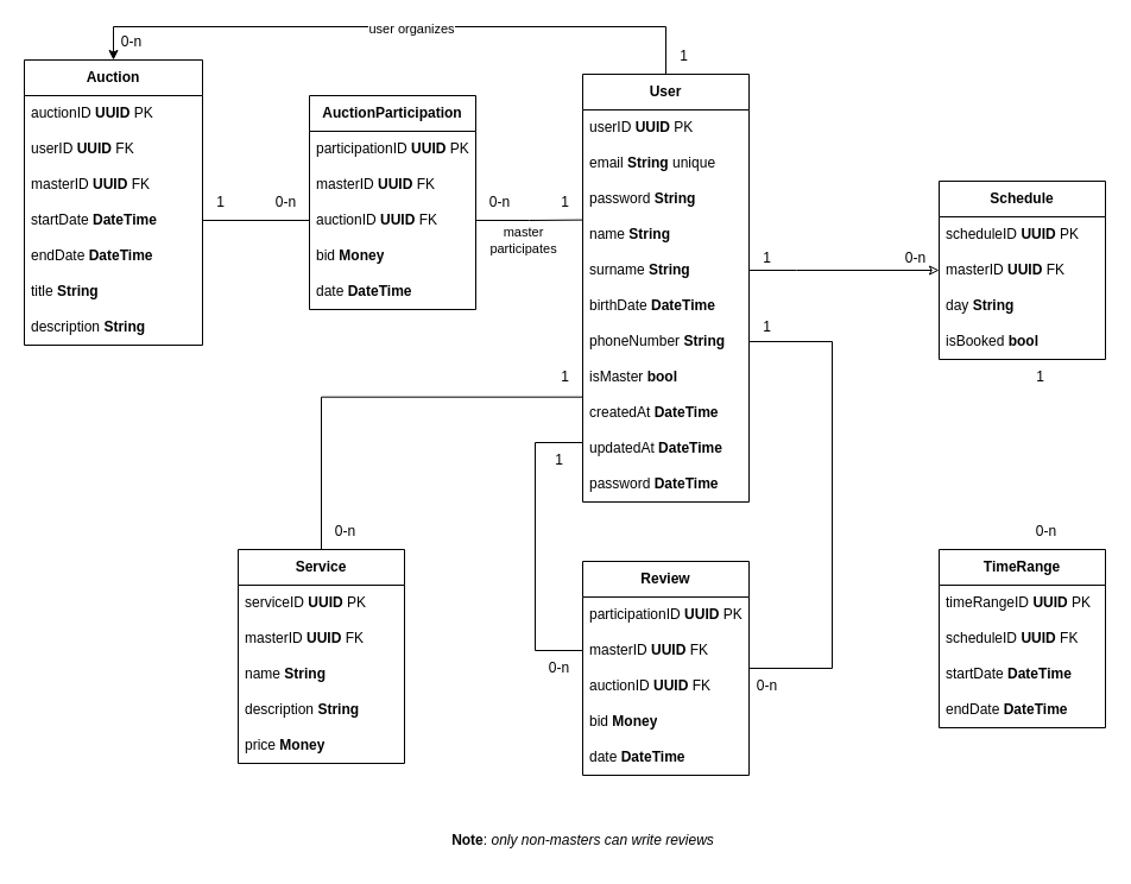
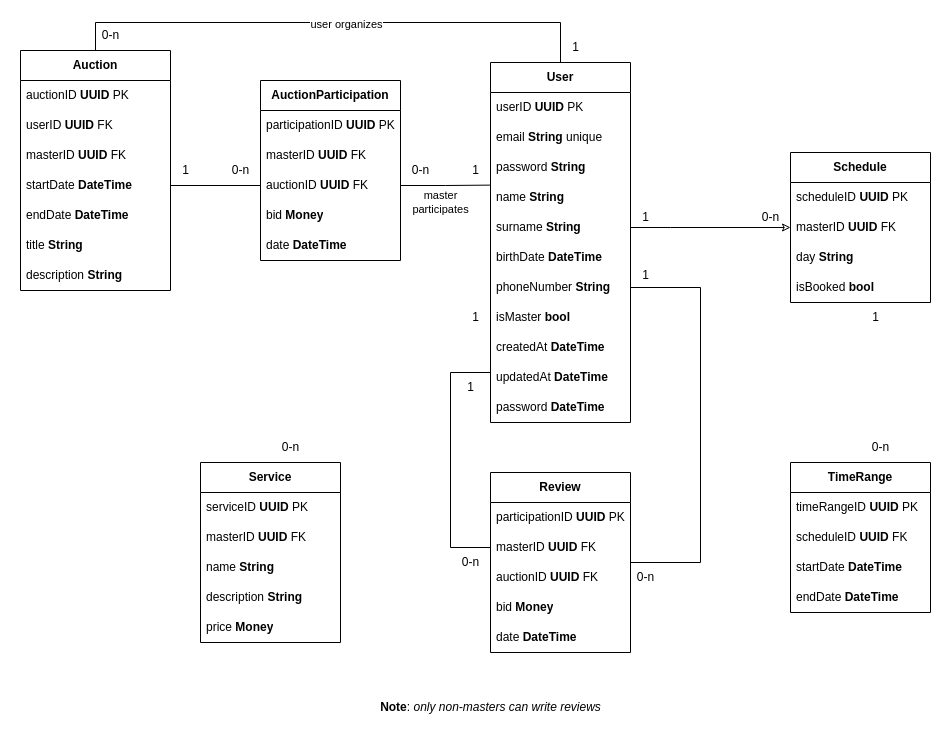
  <mxCell id="0" />
  <mxCell id="1" parent="0" />
  <mxCell id="2" value="&lt;b&gt;Auction&lt;/b&gt;" style="swimlane;fontStyle=0;childLayout=stackLayout;horizontal=1;startSize=30;horizontalStack=0;resizeParent=1;resizeParentMax=0;resizeLast=0;collapsible=1;marginBottom=0;whiteSpace=wrap;html=1;" vertex="1" parent="1"><mxGeometry x="20" y="50" width="150" height="240" as="geometry" /></mxCell>
  <mxCell id="3" value="auctionID &lt;b&gt;UUID &lt;/b&gt;PK" style="text;strokeColor=none;fillColor=none;align=left;verticalAlign=middle;spacingLeft=4;spacingRight=4;overflow=hidden;points=[[0,0.5],[1,0.5]];portConstraint=eastwest;rotatable=0;whiteSpace=wrap;html=1;" vertex="1" parent="2"><mxGeometry y="30" width="150" height="30" as="geometry" /></mxCell>
  <mxCell id="4" value="userID &lt;b&gt;UUID&lt;/b&gt; FK" style="text;strokeColor=none;fillColor=none;align=left;verticalAlign=middle;spacingLeft=4;spacingRight=4;overflow=hidden;points=[[0,0.5],[1,0.5]];portConstraint=eastwest;rotatable=0;whiteSpace=wrap;html=1;" vertex="1" parent="2"><mxGeometry y="60" width="150" height="30" as="geometry" /></mxCell>
  <mxCell id="5" value="masterID &lt;b&gt;UUID&lt;/b&gt; FK" style="text;strokeColor=none;fillColor=none;align=left;verticalAlign=middle;spacingLeft=4;spacingRight=4;overflow=hidden;points=[[0,0.5],[1,0.5]];portConstraint=eastwest;rotatable=0;whiteSpace=wrap;html=1;" vertex="1" parent="2"><mxGeometry y="90" width="150" height="30" as="geometry" /></mxCell>
  <mxCell id="6" value="startDate &lt;b&gt;DateTime&lt;/b&gt; " style="text;strokeColor=none;fillColor=none;align=left;verticalAlign=middle;spacingLeft=4;spacingRight=4;overflow=hidden;points=[[0,0.5],[1,0.5]];portConstraint=eastwest;rotatable=0;whiteSpace=wrap;html=1;" vertex="1" parent="2"><mxGeometry y="120" width="150" height="30" as="geometry" /></mxCell>
  <mxCell id="7" value="endDate &lt;b&gt;DateTime&lt;/b&gt;" style="text;strokeColor=none;fillColor=none;align=left;verticalAlign=middle;spacingLeft=4;spacingRight=4;overflow=hidden;points=[[0,0.5],[1,0.5]];portConstraint=eastwest;rotatable=0;whiteSpace=wrap;html=1;" vertex="1" parent="2"><mxGeometry y="150" width="150" height="30" as="geometry" /></mxCell>
  <mxCell id="8" value="title &lt;b&gt;String&lt;/b&gt;" style="text;strokeColor=none;fillColor=none;align=left;verticalAlign=middle;spacingLeft=4;spacingRight=4;overflow=hidden;points=[[0,0.5],[1,0.5]];portConstraint=eastwest;rotatable=0;whiteSpace=wrap;html=1;" vertex="1" parent="2"><mxGeometry y="180" width="150" height="30" as="geometry" /></mxCell>
  <mxCell id="9" value="description &lt;b&gt;String&lt;/b&gt;" style="text;strokeColor=none;fillColor=none;align=left;verticalAlign=middle;spacingLeft=4;spacingRight=4;overflow=hidden;points=[[0,0.5],[1,0.5]];portConstraint=eastwest;rotatable=0;whiteSpace=wrap;html=1;" vertex="1" parent="2"><mxGeometry y="210" width="150" height="30" as="geometry" /></mxCell>
  <mxCell id="10" value="&lt;b&gt;AuctionParticipation&lt;/b&gt;" style="swimlane;fontStyle=0;childLayout=stackLayout;horizontal=1;startSize=30;horizontalStack=0;resizeParent=1;resizeParentMax=0;resizeLast=0;collapsible=1;marginBottom=0;whiteSpace=wrap;html=1;" vertex="1" parent="1"><mxGeometry x="260" y="80" width="140" height="180" as="geometry"><mxRectangle x="430" y="270" width="160" height="30" as="alternateBounds" /></mxGeometry></mxCell>
  <mxCell id="11" value="participationID &lt;b&gt;UUID&lt;/b&gt; PK" style="text;strokeColor=none;fillColor=none;align=left;verticalAlign=middle;spacingLeft=4;spacingRight=4;overflow=hidden;points=[[0,0.5],[1,0.5]];portConstraint=eastwest;rotatable=0;whiteSpace=wrap;html=1;" vertex="1" parent="10"><mxGeometry y="30" width="140" height="30" as="geometry" /></mxCell>
  <mxCell id="12" value="&lt;div&gt;masterID &lt;b&gt;UUID&lt;/b&gt; FK&lt;br&gt;&lt;/div&gt;" style="text;strokeColor=none;fillColor=none;align=left;verticalAlign=middle;spacingLeft=4;spacingRight=4;overflow=hidden;points=[[0,0.5],[1,0.5]];portConstraint=eastwest;rotatable=0;whiteSpace=wrap;html=1;" vertex="1" parent="10"><mxGeometry y="60" width="140" height="30" as="geometry" /></mxCell>
  <mxCell id="13" value="auctionID &lt;b&gt;UUID &lt;/b&gt;FK" style="text;strokeColor=none;fillColor=none;align=left;verticalAlign=middle;spacingLeft=4;spacingRight=4;overflow=hidden;points=[[0,0.5],[1,0.5]];portConstraint=eastwest;rotatable=0;whiteSpace=wrap;html=1;" vertex="1" parent="10"><mxGeometry y="90" width="140" height="30" as="geometry" /></mxCell>
  <mxCell id="14" value="bid &lt;b&gt;Money&lt;/b&gt;" style="text;strokeColor=none;fillColor=none;align=left;verticalAlign=middle;spacingLeft=4;spacingRight=4;overflow=hidden;points=[[0,0.5],[1,0.5]];portConstraint=eastwest;rotatable=0;whiteSpace=wrap;html=1;" vertex="1" parent="10"><mxGeometry y="120" width="140" height="30" as="geometry" /></mxCell>
  <mxCell id="15" value="date &lt;b&gt;DateTime&lt;/b&gt;" style="text;strokeColor=none;fillColor=none;align=left;verticalAlign=middle;spacingLeft=4;spacingRight=4;overflow=hidden;points=[[0,0.5],[1,0.5]];portConstraint=eastwest;rotatable=0;whiteSpace=wrap;html=1;" vertex="1" parent="10"><mxGeometry y="150" width="140" height="30" as="geometry" /></mxCell>
  <mxCell id="16" style="edgeStyle=orthogonalEdgeStyle;rounded=0;orthogonalLoop=1;jettySize=auto;html=1;entryX=1;entryY=0.5;entryDx=0;entryDy=0;endArrow=none;endFill=0;" edge="1" parent="1" source="13" target="6"><mxGeometry relative="1" as="geometry" /></mxCell>
  <mxCell id="17" value="&lt;b&gt;Service&lt;/b&gt;" style="swimlane;fontStyle=0;childLayout=stackLayout;horizontal=1;startSize=30;horizontalStack=0;resizeParent=1;resizeParentMax=0;resizeLast=0;collapsible=1;marginBottom=0;whiteSpace=wrap;html=1;" vertex="1" parent="1"><mxGeometry x="200" y="462" width="140" height="180" as="geometry"><mxRectangle x="430" y="270" width="160" height="30" as="alternateBounds" /></mxGeometry></mxCell>
  <mxCell id="18" value="&lt;div&gt;serviceID &lt;b&gt;UUID&lt;/b&gt; PK&lt;/div&gt;" style="text;strokeColor=none;fillColor=none;align=left;verticalAlign=middle;spacingLeft=4;spacingRight=4;overflow=hidden;points=[[0,0.5],[1,0.5]];portConstraint=eastwest;rotatable=0;whiteSpace=wrap;html=1;" vertex="1" parent="17"><mxGeometry y="30" width="140" height="30" as="geometry" /></mxCell>
  <mxCell id="19" value="&lt;div&gt;masterID &lt;b&gt;UUID&lt;/b&gt; FK&lt;br&gt;&lt;/div&gt;" style="text;strokeColor=none;fillColor=none;align=left;verticalAlign=middle;spacingLeft=4;spacingRight=4;overflow=hidden;points=[[0,0.5],[1,0.5]];portConstraint=eastwest;rotatable=0;whiteSpace=wrap;html=1;" vertex="1" parent="17"><mxGeometry y="60" width="140" height="30" as="geometry" /></mxCell>
  <mxCell id="20" value="name &lt;b&gt;String&lt;/b&gt;" style="text;strokeColor=none;fillColor=none;align=left;verticalAlign=middle;spacingLeft=4;spacingRight=4;overflow=hidden;points=[[0,0.5],[1,0.5]];portConstraint=eastwest;rotatable=0;whiteSpace=wrap;html=1;" vertex="1" parent="17"><mxGeometry y="90" width="140" height="30" as="geometry" /></mxCell>
  <mxCell id="21" value="description &lt;b&gt;String&lt;/b&gt;" style="text;strokeColor=none;fillColor=none;align=left;verticalAlign=middle;spacingLeft=4;spacingRight=4;overflow=hidden;points=[[0,0.5],[1,0.5]];portConstraint=eastwest;rotatable=0;whiteSpace=wrap;html=1;" vertex="1" parent="17"><mxGeometry y="120" width="140" height="30" as="geometry" /></mxCell>
  <mxCell id="22" value="price &lt;b&gt;Money&lt;/b&gt;" style="text;strokeColor=none;fillColor=none;align=left;verticalAlign=middle;spacingLeft=4;spacingRight=4;overflow=hidden;points=[[0,0.5],[1,0.5]];portConstraint=eastwest;rotatable=0;whiteSpace=wrap;html=1;" vertex="1" parent="17"><mxGeometry y="150" width="140" height="30" as="geometry" /></mxCell>
  <mxCell id="23" style="edgeStyle=orthogonalEdgeStyle;rounded=0;orthogonalLoop=1;jettySize=auto;html=1;endArrow=classic;endFill=0;" edge="1" parent="1" source="26" target="44"><mxGeometry relative="1" as="geometry"><Array as="points"><mxPoint x="670" y="227" /><mxPoint x="670" y="227" /></Array></mxGeometry></mxCell>
- <mxCell id="24" style="edgeStyle=orthogonalEdgeStyle;rounded=0;orthogonalLoop=1;jettySize=auto;html=1;entryX=0.5;entryY=0;entryDx=0;entryDy=0;" edge="1" parent="1" source="26" target="2"><mxGeometry relative="1" as="geometry"><Array as="points"><mxPoint x="560" y="22" /><mxPoint x="95" y="22" /></Array></mxGeometry></mxCell>
+ <mxCell id="24" style="edgeStyle=orthogonalEdgeStyle;rounded=0;orthogonalLoop=1;jettySize=auto;html=1;entryX=0.5;entryY=0;entryDx=0;entryDy=0;endArrow=none;" edge="1" parent="1" source="26" target="2"><mxGeometry relative="1" as="geometry"><Array as="points"><mxPoint x="560" y="22" /><mxPoint x="95" y="22" /></Array></mxGeometry></mxCell>
  <mxCell id="25" value="user organizes" style="edgeLabel;html=1;align=center;verticalAlign=middle;resizable=0;points=[];" vertex="1" connectable="0" parent="24"><mxGeometry x="-0.045" y="1" relative="1" as="geometry"><mxPoint as="offset" /></mxGeometry></mxCell>
  <mxCell id="26" value="&lt;b&gt;User&lt;/b&gt;" style="swimlane;fontStyle=0;childLayout=stackLayout;horizontal=1;startSize=30;horizontalStack=0;resizeParent=1;resizeParentMax=0;resizeLast=0;collapsible=1;marginBottom=0;whiteSpace=wrap;html=1;" vertex="1" parent="1"><mxGeometry x="490" y="62" width="140" height="360" as="geometry"><mxRectangle x="430" y="270" width="160" height="30" as="alternateBounds" /></mxGeometry></mxCell>
  <mxCell id="27" value="userID &lt;b&gt;UUID&lt;/b&gt; PK" style="text;strokeColor=none;fillColor=none;align=left;verticalAlign=middle;spacingLeft=4;spacingRight=4;overflow=hidden;points=[[0,0.5],[1,0.5]];portConstraint=eastwest;rotatable=0;whiteSpace=wrap;html=1;" vertex="1" parent="26"><mxGeometry y="30" width="140" height="30" as="geometry" /></mxCell>
  <mxCell id="28" value="email &lt;b&gt;String &lt;/b&gt;unique" style="text;strokeColor=none;fillColor=none;align=left;verticalAlign=middle;spacingLeft=4;spacingRight=4;overflow=hidden;points=[[0,0.5],[1,0.5]];portConstraint=eastwest;rotatable=0;whiteSpace=wrap;html=1;" vertex="1" parent="26"><mxGeometry y="60" width="140" height="30" as="geometry" /></mxCell>
  <mxCell id="29" value="password &lt;b&gt;String&lt;/b&gt;" style="text;strokeColor=none;fillColor=none;align=left;verticalAlign=middle;spacingLeft=4;spacingRight=4;overflow=hidden;points=[[0,0.5],[1,0.5]];portConstraint=eastwest;rotatable=0;whiteSpace=wrap;html=1;" vertex="1" parent="26"><mxGeometry y="90" width="140" height="30" as="geometry" /></mxCell>
  <mxCell id="30" value="name &lt;b&gt;String&lt;/b&gt;" style="text;strokeColor=none;fillColor=none;align=left;verticalAlign=middle;spacingLeft=4;spacingRight=4;overflow=hidden;points=[[0,0.5],[1,0.5]];portConstraint=eastwest;rotatable=0;whiteSpace=wrap;html=1;" vertex="1" parent="26"><mxGeometry y="120" width="140" height="30" as="geometry" /></mxCell>
  <mxCell id="31" value="surname &lt;b&gt;String&lt;/b&gt;" style="text;strokeColor=none;fillColor=none;align=left;verticalAlign=middle;spacingLeft=4;spacingRight=4;overflow=hidden;points=[[0,0.5],[1,0.5]];portConstraint=eastwest;rotatable=0;whiteSpace=wrap;html=1;" vertex="1" parent="26"><mxGeometry y="150" width="140" height="30" as="geometry" /></mxCell>
  <mxCell id="32" value="&lt;div&gt;birthDate &lt;b&gt;DateTime&lt;br&gt;&lt;/b&gt;&lt;/div&gt;" style="text;strokeColor=none;fillColor=none;align=left;verticalAlign=middle;spacingLeft=4;spacingRight=4;overflow=hidden;points=[[0,0.5],[1,0.5]];portConstraint=eastwest;rotatable=0;whiteSpace=wrap;html=1;" vertex="1" parent="26"><mxGeometry y="180" width="140" height="30" as="geometry" /></mxCell>
  <mxCell id="33" value="phoneNumber &lt;b&gt;String&lt;/b&gt;" style="text;strokeColor=none;fillColor=none;align=left;verticalAlign=middle;spacingLeft=4;spacingRight=4;overflow=hidden;points=[[0,0.5],[1,0.5]];portConstraint=eastwest;rotatable=0;whiteSpace=wrap;html=1;" vertex="1" parent="26"><mxGeometry y="210" width="140" height="30" as="geometry" /></mxCell>
  <mxCell id="34" value="isMaster &lt;b&gt;bool&lt;/b&gt;" style="text;strokeColor=none;fillColor=none;align=left;verticalAlign=middle;spacingLeft=4;spacingRight=4;overflow=hidden;points=[[0,0.5],[1,0.5]];portConstraint=eastwest;rotatable=0;whiteSpace=wrap;html=1;" vertex="1" parent="26"><mxGeometry y="240" width="140" height="30" as="geometry" /></mxCell>
  <mxCell id="35" value="createdAt &lt;b&gt;DateTime&lt;/b&gt;" style="text;strokeColor=none;fillColor=none;align=left;verticalAlign=middle;spacingLeft=4;spacingRight=4;overflow=hidden;points=[[0,0.5],[1,0.5]];portConstraint=eastwest;rotatable=0;whiteSpace=wrap;html=1;" vertex="1" parent="26"><mxGeometry y="270" width="140" height="30" as="geometry" /></mxCell>
  <mxCell id="36" value="updatedAt &lt;b&gt;DateTime&lt;/b&gt;" style="text;strokeColor=none;fillColor=none;align=left;verticalAlign=middle;spacingLeft=4;spacingRight=4;overflow=hidden;points=[[0,0.5],[1,0.5]];portConstraint=eastwest;rotatable=0;whiteSpace=wrap;html=1;" vertex="1" parent="26"><mxGeometry y="300" width="140" height="30" as="geometry" /></mxCell>
  <mxCell id="37" value="password &lt;b&gt;DateTime&lt;/b&gt;" style="text;strokeColor=none;fillColor=none;align=left;verticalAlign=middle;spacingLeft=4;spacingRight=4;overflow=hidden;points=[[0,0.5],[1,0.5]];portConstraint=eastwest;rotatable=0;whiteSpace=wrap;html=1;" vertex="1" parent="26"><mxGeometry y="330" width="140" height="30" as="geometry" /></mxCell>
  <mxCell id="38" value="&lt;b&gt;Review&lt;/b&gt;" style="swimlane;fontStyle=0;childLayout=stackLayout;horizontal=1;startSize=30;horizontalStack=0;resizeParent=1;resizeParentMax=0;resizeLast=0;collapsible=1;marginBottom=0;whiteSpace=wrap;html=1;" vertex="1" parent="1"><mxGeometry x="490" y="472" width="140" height="180" as="geometry"><mxRectangle x="430" y="270" width="160" height="30" as="alternateBounds" /></mxGeometry></mxCell>
  <mxCell id="39" value="participationID &lt;b&gt;UUID&lt;/b&gt; PK" style="text;strokeColor=none;fillColor=none;align=left;verticalAlign=middle;spacingLeft=4;spacingRight=4;overflow=hidden;points=[[0,0.5],[1,0.5]];portConstraint=eastwest;rotatable=0;whiteSpace=wrap;html=1;" vertex="1" parent="38"><mxGeometry y="30" width="140" height="30" as="geometry" /></mxCell>
  <mxCell id="40" value="&lt;div&gt;masterID &lt;b&gt;UUID&lt;/b&gt; FK&lt;br&gt;&lt;/div&gt;" style="text;strokeColor=none;fillColor=none;align=left;verticalAlign=middle;spacingLeft=4;spacingRight=4;overflow=hidden;points=[[0,0.5],[1,0.5]];portConstraint=eastwest;rotatable=0;whiteSpace=wrap;html=1;" vertex="1" parent="38"><mxGeometry y="60" width="140" height="30" as="geometry" /></mxCell>
  <mxCell id="41" value="auctionID &lt;b&gt;UUID &lt;/b&gt;FK" style="text;strokeColor=none;fillColor=none;align=left;verticalAlign=middle;spacingLeft=4;spacingRight=4;overflow=hidden;points=[[0,0.5],[1,0.5]];portConstraint=eastwest;rotatable=0;whiteSpace=wrap;html=1;" vertex="1" parent="38"><mxGeometry y="90" width="140" height="30" as="geometry" /></mxCell>
  <mxCell id="42" value="bid &lt;b&gt;Money&lt;/b&gt;" style="text;strokeColor=none;fillColor=none;align=left;verticalAlign=middle;spacingLeft=4;spacingRight=4;overflow=hidden;points=[[0,0.5],[1,0.5]];portConstraint=eastwest;rotatable=0;whiteSpace=wrap;html=1;" vertex="1" parent="38"><mxGeometry y="120" width="140" height="30" as="geometry" /></mxCell>
  <mxCell id="43" value="date &lt;b&gt;DateTime&lt;/b&gt;" style="text;strokeColor=none;fillColor=none;align=left;verticalAlign=middle;spacingLeft=4;spacingRight=4;overflow=hidden;points=[[0,0.5],[1,0.5]];portConstraint=eastwest;rotatable=0;whiteSpace=wrap;html=1;" vertex="1" parent="38"><mxGeometry y="150" width="140" height="30" as="geometry" /></mxCell>
  <mxCell id="44" value="&lt;b&gt;Schedule&lt;/b&gt;" style="swimlane;fontStyle=0;childLayout=stackLayout;horizontal=1;startSize=30;horizontalStack=0;resizeParent=1;resizeParentMax=0;resizeLast=0;collapsible=1;marginBottom=0;whiteSpace=wrap;html=1;" vertex="1" parent="1"><mxGeometry x="790" y="152" width="140" height="150" as="geometry"><mxRectangle x="430" y="270" width="160" height="30" as="alternateBounds" /></mxGeometry></mxCell>
  <mxCell id="45" value="scheduleID &lt;b&gt;UUID&lt;/b&gt; PK" style="text;strokeColor=none;fillColor=none;align=left;verticalAlign=middle;spacingLeft=4;spacingRight=4;overflow=hidden;points=[[0,0.5],[1,0.5]];portConstraint=eastwest;rotatable=0;whiteSpace=wrap;html=1;" vertex="1" parent="44"><mxGeometry y="30" width="140" height="30" as="geometry" /></mxCell>
  <mxCell id="46" value="&lt;div&gt;masterID &lt;b&gt;UUID&lt;/b&gt; FK&lt;br&gt;&lt;/div&gt;" style="text;strokeColor=none;fillColor=none;align=left;verticalAlign=middle;spacingLeft=4;spacingRight=4;overflow=hidden;points=[[0,0.5],[1,0.5]];portConstraint=eastwest;rotatable=0;whiteSpace=wrap;html=1;" vertex="1" parent="44"><mxGeometry y="60" width="140" height="30" as="geometry" /></mxCell>
  <mxCell id="47" value="day &lt;b&gt;String&lt;/b&gt;" style="text;strokeColor=none;fillColor=none;align=left;verticalAlign=middle;spacingLeft=4;spacingRight=4;overflow=hidden;points=[[0,0.5],[1,0.5]];portConstraint=eastwest;rotatable=0;whiteSpace=wrap;html=1;" vertex="1" parent="44"><mxGeometry y="90" width="140" height="30" as="geometry" /></mxCell>
  <mxCell id="48" value="isBooked &lt;b&gt;bool&lt;/b&gt;" style="text;strokeColor=none;fillColor=none;align=left;verticalAlign=middle;spacingLeft=4;spacingRight=4;overflow=hidden;points=[[0,0.5],[1,0.5]];portConstraint=eastwest;rotatable=0;whiteSpace=wrap;html=1;" vertex="1" parent="44"><mxGeometry y="120" width="140" height="30" as="geometry" /></mxCell>
  <mxCell id="49" value="&lt;b&gt;TimeRange&lt;/b&gt;" style="swimlane;fontStyle=0;childLayout=stackLayout;horizontal=1;startSize=30;horizontalStack=0;resizeParent=1;resizeParentMax=0;resizeLast=0;collapsible=1;marginBottom=0;whiteSpace=wrap;html=1;" vertex="1" parent="1"><mxGeometry x="790" y="462" width="140" height="150" as="geometry"><mxRectangle x="430" y="270" width="160" height="30" as="alternateBounds" /></mxGeometry></mxCell>
  <mxCell id="50" value="timeRangeID &lt;b&gt;UUID&lt;/b&gt; PK" style="text;strokeColor=none;fillColor=none;align=left;verticalAlign=middle;spacingLeft=4;spacingRight=4;overflow=hidden;points=[[0,0.5],[1,0.5]];portConstraint=eastwest;rotatable=0;whiteSpace=wrap;html=1;" vertex="1" parent="49"><mxGeometry y="30" width="140" height="30" as="geometry" /></mxCell>
  <mxCell id="51" value="scheduleID &lt;b&gt;UUID&lt;/b&gt; FK" style="text;strokeColor=none;fillColor=none;align=left;verticalAlign=middle;spacingLeft=4;spacingRight=4;overflow=hidden;points=[[0,0.5],[1,0.5]];portConstraint=eastwest;rotatable=0;whiteSpace=wrap;html=1;" vertex="1" parent="49"><mxGeometry y="60" width="140" height="30" as="geometry" /></mxCell>
  <mxCell id="52" value="startDate &lt;b&gt;DateTime&lt;/b&gt;" style="text;strokeColor=none;fillColor=none;align=left;verticalAlign=middle;spacingLeft=4;spacingRight=4;overflow=hidden;points=[[0,0.5],[1,0.5]];portConstraint=eastwest;rotatable=0;whiteSpace=wrap;html=1;" vertex="1" parent="49"><mxGeometry y="90" width="140" height="30" as="geometry" /></mxCell>
  <mxCell id="53" value="endDate &lt;b&gt;DateTime&lt;/b&gt;" style="text;strokeColor=none;fillColor=none;align=left;verticalAlign=middle;spacingLeft=4;spacingRight=4;overflow=hidden;points=[[0,0.5],[1,0.5]];portConstraint=eastwest;rotatable=0;whiteSpace=wrap;html=1;" vertex="1" parent="49"><mxGeometry y="120" width="140" height="30" as="geometry" /></mxCell>
  <mxCell id="54" style="edgeStyle=orthogonalEdgeStyle;rounded=0;orthogonalLoop=1;jettySize=auto;html=1;exitX=1;exitY=0.5;exitDx=0;exitDy=0;endArrow=none;endFill=0;" edge="1" parent="1" source="30" target="38"><mxGeometry relative="1" as="geometry"><Array as="points"><mxPoint x="630" y="287" /><mxPoint x="700" y="287" /><mxPoint x="700" y="562" /></Array></mxGeometry></mxCell>
  <mxCell id="55" style="edgeStyle=orthogonalEdgeStyle;rounded=0;orthogonalLoop=1;jettySize=auto;html=1;endArrow=none;endFill=0;" edge="1" parent="1" source="40" target="26"><mxGeometry relative="1" as="geometry"><Array as="points"><mxPoint x="450" y="547" /><mxPoint x="450" y="372" /></Array></mxGeometry></mxCell>
  <mxCell id="56" value="1" style="text;html=1;align=center;verticalAlign=middle;resizable=0;points=[];autosize=1;strokeColor=none;fillColor=none;" vertex="1" parent="1"><mxGeometry x="630" y="202" width="30" height="30" as="geometry" /></mxCell>
  <mxCell id="57" value="0-n" style="text;html=1;align=center;verticalAlign=middle;resizable=0;points=[];autosize=1;strokeColor=none;fillColor=none;" vertex="1" parent="1"><mxGeometry x="750" y="202" width="40" height="30" as="geometry" /></mxCell>
  <mxCell id="58" value="1" style="text;html=1;align=center;verticalAlign=middle;resizable=0;points=[];autosize=1;strokeColor=none;fillColor=none;" vertex="1" parent="1"><mxGeometry x="860" y="302" width="30" height="30" as="geometry" /></mxCell>
  <mxCell id="59" value="0-n" style="text;html=1;align=center;verticalAlign=middle;resizable=0;points=[];autosize=1;strokeColor=none;fillColor=none;" vertex="1" parent="1"><mxGeometry x="860" y="432" width="40" height="30" as="geometry" /></mxCell>
  <mxCell id="60" value="1" style="text;html=1;align=center;verticalAlign=middle;resizable=0;points=[];autosize=1;strokeColor=none;fillColor=none;" vertex="1" parent="1"><mxGeometry x="630" y="260" width="30" height="30" as="geometry" /></mxCell>
  <mxCell id="61" value="0-n" style="text;html=1;align=center;verticalAlign=middle;resizable=0;points=[];autosize=1;strokeColor=none;fillColor=none;" vertex="1" parent="1"><mxGeometry x="625" y="562" width="40" height="30" as="geometry" /></mxCell>
  <mxCell id="62" value="0-n" style="text;html=1;align=center;verticalAlign=middle;resizable=0;points=[];autosize=1;strokeColor=none;fillColor=none;" vertex="1" parent="1"><mxGeometry x="450" y="547" width="40" height="30" as="geometry" /></mxCell>
  <mxCell id="63" value="1" style="text;html=1;align=center;verticalAlign=middle;resizable=0;points=[];autosize=1;strokeColor=none;fillColor=none;" vertex="1" parent="1"><mxGeometry x="455" y="372" width="30" height="30" as="geometry" /></mxCell>
  <mxCell id="64" value="1" style="text;html=1;align=center;verticalAlign=middle;resizable=0;points=[];autosize=1;strokeColor=none;fillColor=none;" vertex="1" parent="1"><mxGeometry x="460" y="302" width="30" height="30" as="geometry" /></mxCell>
  <mxCell id="65" value="0-n" style="text;html=1;align=center;verticalAlign=middle;resizable=0;points=[];autosize=1;strokeColor=none;fillColor=none;" vertex="1" parent="1"><mxGeometry x="270" y="432" width="40" height="30" as="geometry" /></mxCell>
- <mxCell id="66" style="edgeStyle=orthogonalEdgeStyle;rounded=0;orthogonalLoop=1;jettySize=auto;html=1;entryX=0.002;entryY=0.056;entryDx=0;entryDy=0;entryPerimeter=0;endArrow=none;endFill=0;" edge="1" parent="1" source="17" target="35"><mxGeometry relative="1" as="geometry" /></mxCell>
  <mxCell id="67" style="edgeStyle=orthogonalEdgeStyle;rounded=0;orthogonalLoop=1;jettySize=auto;html=1;exitX=1;exitY=0.5;exitDx=0;exitDy=0;endArrow=none;endFill=0;entryX=-0.004;entryY=0.087;entryDx=0;entryDy=0;entryPerimeter=0;" edge="1" parent="1" source="13" target="30"><mxGeometry relative="1" as="geometry"><mxPoint x="530" y="185" as="targetPoint" /></mxGeometry></mxCell>
  <mxCell id="68" value="master&lt;br&gt;participates" style="edgeLabel;html=1;align=center;verticalAlign=middle;resizable=0;points=[];" vertex="1" connectable="0" parent="67"><mxGeometry x="-0.006" y="-3" relative="1" as="geometry"><mxPoint x="-5" y="14" as="offset" /></mxGeometry></mxCell>
  <mxCell id="69" value="1" style="text;html=1;align=center;verticalAlign=middle;resizable=0;points=[];autosize=1;strokeColor=none;fillColor=none;" vertex="1" parent="1"><mxGeometry x="460" y="155" width="30" height="30" as="geometry" /></mxCell>
  <mxCell id="70" value="0-n" style="text;html=1;align=center;verticalAlign=middle;resizable=0;points=[];autosize=1;strokeColor=none;fillColor=none;" vertex="1" parent="1"><mxGeometry x="400" y="155" width="40" height="30" as="geometry" /></mxCell>
  <mxCell id="71" value="0-n" style="text;html=1;align=center;verticalAlign=middle;resizable=0;points=[];autosize=1;strokeColor=none;fillColor=none;" vertex="1" parent="1"><mxGeometry x="220" y="155" width="40" height="30" as="geometry" /></mxCell>
  <mxCell id="72" value="1" style="text;html=1;align=center;verticalAlign=middle;resizable=0;points=[];autosize=1;strokeColor=none;fillColor=none;" vertex="1" parent="1"><mxGeometry x="170" y="155" width="30" height="30" as="geometry" /></mxCell>
  <mxCell id="73" value="1" style="text;html=1;align=center;verticalAlign=middle;resizable=0;points=[];autosize=1;strokeColor=none;fillColor=none;" vertex="1" parent="1"><mxGeometry x="560" y="32" width="30" height="30" as="geometry" /></mxCell>
  <mxCell id="74" value="0-n" style="text;html=1;align=center;verticalAlign=middle;resizable=0;points=[];autosize=1;strokeColor=none;fillColor=none;" vertex="1" parent="1"><mxGeometry x="90" y="20" width="40" height="30" as="geometry" /></mxCell>
  <mxCell id="75" value="&lt;b&gt;Note&lt;/b&gt;: &lt;i&gt;only non-masters can write reviews&lt;/i&gt;" style="text;html=1;align=center;verticalAlign=middle;resizable=0;points=[];autosize=1;strokeColor=none;fillColor=none;" vertex="1" parent="1"><mxGeometry x="370" y="692" width="240" height="30" as="geometry" /></mxCell>
